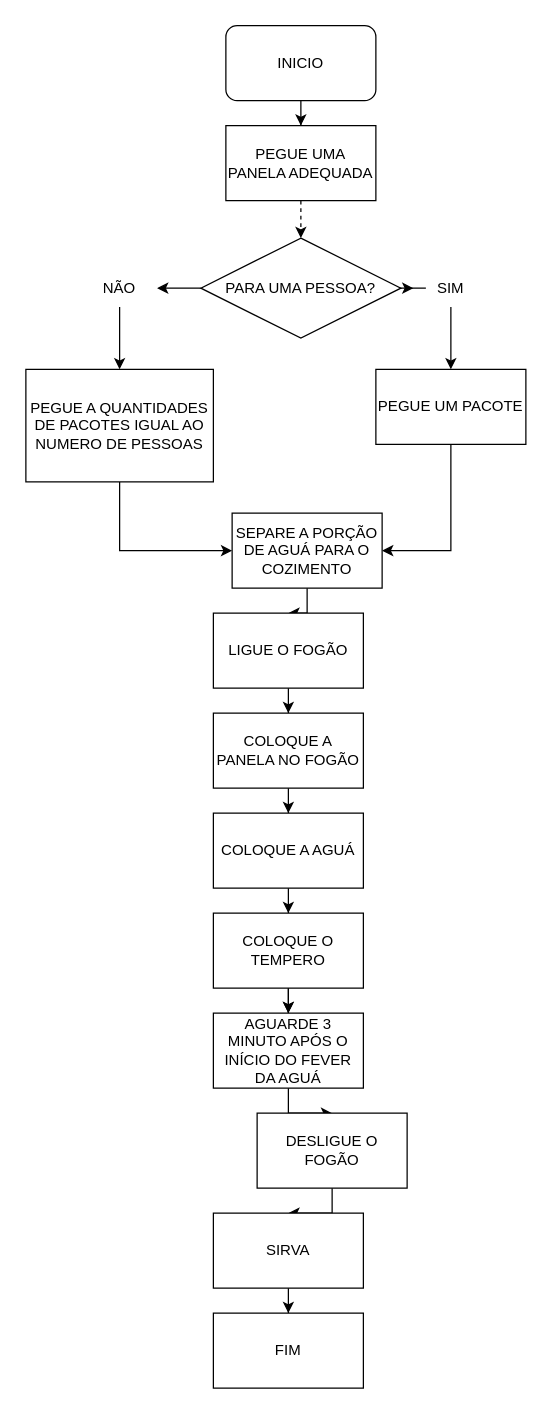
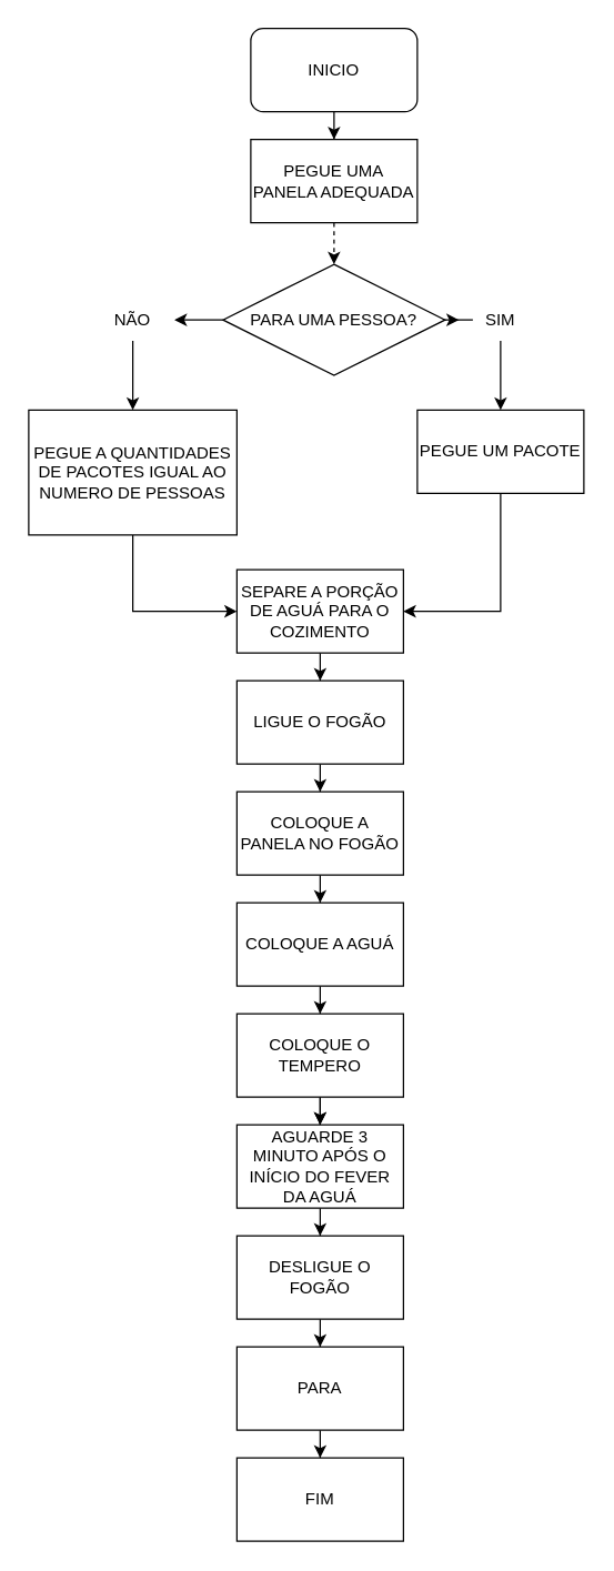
  <mxCell id="0" />
  <mxCell id="1" parent="0" />
  <mxCell id="2" style="edgeStyle=orthogonalEdgeStyle;rounded=0;orthogonalLoop=1;jettySize=auto;html=1;exitX=0.5;exitY=1;exitDx=0;exitDy=0;" parent="1" source="3" target="5" edge="1"><mxGeometry relative="1" as="geometry" /></mxCell>
  <mxCell id="3" value="INICIO" style="rounded=1;whiteSpace=wrap;html=1;" parent="1" vertex="1"><mxGeometry x="180" y="20" width="120" height="60" as="geometry" /></mxCell>
  <mxCell id="4" style="edgeStyle=orthogonalEdgeStyle;rounded=0;orthogonalLoop=1;jettySize=auto;html=1;exitX=0.5;exitY=1;exitDx=0;exitDy=0;entryX=0.5;entryY=0;entryDx=0;entryDy=0;dashed=1;" parent="1" source="5" target="8" edge="1"><mxGeometry relative="1" as="geometry" /></mxCell>
  <mxCell id="5" value="PEGUE UMA PANELA ADEQUADA" style="rounded=0;whiteSpace=wrap;html=1;" parent="1" vertex="1"><mxGeometry x="180" y="100" width="120" height="60" as="geometry" /></mxCell>
  <mxCell id="6" style="edgeStyle=orthogonalEdgeStyle;rounded=0;orthogonalLoop=1;jettySize=auto;html=1;exitX=1;exitY=0.5;exitDx=0;exitDy=0;" parent="1" source="8" target="12" edge="1"><mxGeometry relative="1" as="geometry" /></mxCell>
  <mxCell id="7" value="" style="edgeStyle=orthogonalEdgeStyle;rounded=0;orthogonalLoop=1;jettySize=auto;html=1;" parent="1" source="8" target="14" edge="1"><mxGeometry relative="1" as="geometry" /></mxCell>
  <mxCell id="8" value="PARA UMA PESSOA?" style="rhombus;whiteSpace=wrap;html=1;" parent="1" vertex="1"><mxGeometry x="160" y="190" width="160" height="80" as="geometry" /></mxCell>
  <mxCell id="9" value="" style="edgeStyle=orthogonalEdgeStyle;rounded=0;orthogonalLoop=1;jettySize=auto;html=1;" parent="1" source="10" target="18" edge="1"><mxGeometry relative="1" as="geometry"><Array as="points"><mxPoint x="95" y="440" /></Array></mxGeometry></mxCell>
  <mxCell id="10" value="PEGUE A QUANTIDADES DE PACOTES IGUAL AO NUMERO DE PESSOAS&lt;br&gt;" style="rounded=0;whiteSpace=wrap;html=1;" parent="1" vertex="1"><mxGeometry y="295" width="150" height="90" as="geometry" x="20" /></mxCell>
  <mxCell id="11" value="" style="edgeStyle=orthogonalEdgeStyle;rounded=0;orthogonalLoop=1;jettySize=auto;html=1;" parent="1" source="12" target="16" edge="1"><mxGeometry relative="1" as="geometry" /></mxCell>
  <mxCell id="12" value="SIM" style="text;html=1;strokeColor=none;fillColor=none;align=center;verticalAlign=middle;whiteSpace=wrap;rounded=0;" parent="1" vertex="1"><mxGeometry x="330" y="215" width="60" height="30" as="geometry" /></mxCell>
  <mxCell id="13" value="" style="edgeStyle=orthogonalEdgeStyle;rounded=0;orthogonalLoop=1;jettySize=auto;html=1;" parent="1" source="14" target="10" edge="1"><mxGeometry relative="1" as="geometry" /></mxCell>
  <mxCell id="14" value="NÃO" style="text;strokeColor=none;align=center;fillColor=none;html=1;verticalAlign=middle;whiteSpace=wrap;rounded=0;" parent="1" vertex="1"><mxGeometry x="65" y="215" width="60" height="30" as="geometry" /></mxCell>
  <mxCell id="15" style="edgeStyle=orthogonalEdgeStyle;rounded=0;orthogonalLoop=1;jettySize=auto;html=1;exitX=0.5;exitY=1;exitDx=0;exitDy=0;entryX=1;entryY=0.5;entryDx=0;entryDy=0;" parent="1" source="16" target="18" edge="1"><mxGeometry relative="1" as="geometry" /></mxCell>
  <mxCell id="16" value="PEGUE UM PACOTE" style="whiteSpace=wrap;html=1;" parent="1" vertex="1"><mxGeometry x="300" y="295" width="120" height="60" as="geometry" /></mxCell>
  <mxCell id="17" value="" style="edgeStyle=orthogonalEdgeStyle;rounded=0;orthogonalLoop=1;jettySize=auto;html=1;" parent="1" source="18" target="20" edge="1"><mxGeometry relative="1" as="geometry" /></mxCell>
- <mxCell id="18" value="SEPARE A PORÇÃO DE AGUÁ PARA O COZIMENTO" style="whiteSpace=wrap;html=1;rounded=0;" parent="1" vertex="1"><mxGeometry x="185" y="410" width="120" height="60" as="geometry" /></mxCell>
+ <mxCell id="18" value="SEPARE A PORÇÃO DE AGUÁ PARA O COZIMENTO" style="whiteSpace=wrap;html=1;rounded=0;" parent="1" vertex="1"><mxGeometry x="170" y="410" width="120" height="60" as="geometry" /></mxCell>
  <mxCell id="19" value="" style="edgeStyle=orthogonalEdgeStyle;rounded=0;orthogonalLoop=1;jettySize=auto;html=1;" parent="1" source="20" target="22" edge="1"><mxGeometry relative="1" as="geometry" /></mxCell>
  <mxCell id="20" value="LIGUE O FOGÃO" style="whiteSpace=wrap;html=1;rounded=0;" parent="1" vertex="1"><mxGeometry x="170" y="490" width="120" height="60" as="geometry" /></mxCell>
  <mxCell id="21" value="" style="edgeStyle=orthogonalEdgeStyle;rounded=0;orthogonalLoop=1;jettySize=auto;html=1;" parent="1" source="22" target="24" edge="1"><mxGeometry relative="1" as="geometry" /></mxCell>
  <mxCell id="22" value="COLOQUE A PANELA NO FOGÃO" style="whiteSpace=wrap;html=1;rounded=0;" parent="1" vertex="1"><mxGeometry x="170" y="570" width="120" height="60" as="geometry" /></mxCell>
  <mxCell id="23" value="" style="edgeStyle=orthogonalEdgeStyle;rounded=0;orthogonalLoop=1;jettySize=auto;html=1;" parent="1" source="24" target="27" edge="1"><mxGeometry relative="1" as="geometry" /></mxCell>
  <mxCell id="24" value="COLOQUE A AGUÁ" style="whiteSpace=wrap;html=1;rounded=0;" parent="1" vertex="1"><mxGeometry x="170" y="650" width="120" height="60" as="geometry" /></mxCell>
  <mxCell id="25" value="" style="edgeStyle=orthogonalEdgeStyle;rounded=0;orthogonalLoop=1;jettySize=auto;html=1;" parent="1" source="27" target="29" edge="1"><mxGeometry relative="1" as="geometry" /></mxCell>
  <mxCell id="26" style="edgeStyle=orthogonalEdgeStyle;rounded=0;orthogonalLoop=1;jettySize=auto;html=1;" parent="1" source="27" target="29" edge="1"><mxGeometry relative="1" as="geometry" /></mxCell>
  <mxCell id="27" value="COLOQUE O TEMPERO" style="whiteSpace=wrap;html=1;rounded=0;" parent="1" vertex="1"><mxGeometry x="170" y="730" width="120" height="60" as="geometry" /></mxCell>
  <mxCell id="28" value="" style="edgeStyle=orthogonalEdgeStyle;rounded=0;orthogonalLoop=1;jettySize=auto;html=1;" parent="1" source="29" target="31" edge="1"><mxGeometry relative="1" as="geometry" /></mxCell>
  <mxCell id="29" value="AGUARDE 3 MINUTO APÓS O INÍCIO DO FEVER DA AGUÁ" style="whiteSpace=wrap;html=1;rounded=0;" parent="1" vertex="1"><mxGeometry x="170" y="810" width="120" height="60" as="geometry" /></mxCell>
  <mxCell id="30" value="" style="edgeStyle=orthogonalEdgeStyle;rounded=0;orthogonalLoop=1;jettySize=auto;html=1;" parent="1" source="31" target="33" edge="1"><mxGeometry relative="1" as="geometry" /></mxCell>
- <mxCell id="31" value="DESLIGUE O FOGÃO" style="whiteSpace=wrap;html=1;rounded=0;" parent="1" vertex="1"><mxGeometry x="205" y="890" width="120" height="60" as="geometry" /></mxCell>
+ <mxCell id="31" value="DESLIGUE O FOGÃO" style="whiteSpace=wrap;html=1;rounded=0;" parent="1" vertex="1"><mxGeometry x="170" y="890" width="120" height="60" as="geometry" /></mxCell>
  <mxCell id="32" value="" style="edgeStyle=orthogonalEdgeStyle;rounded=0;orthogonalLoop=1;jettySize=auto;html=1;" parent="1" source="33" target="34" edge="1"><mxGeometry relative="1" as="geometry" /></mxCell>
- <mxCell id="33" value="SIRVA" style="whiteSpace=wrap;html=1;rounded=0;" parent="1" vertex="1"><mxGeometry x="170" y="970" width="120" height="60" as="geometry" /></mxCell>
+ <mxCell id="33" value="PARA" style="whiteSpace=wrap;html=1;rounded=0;" parent="1" vertex="1"><mxGeometry x="170" y="970" width="120" height="60" as="geometry" /></mxCell>
  <mxCell id="34" value="FIM" style="whiteSpace=wrap;html=1;rounded=0;" parent="1" vertex="1"><mxGeometry x="170" y="1050" width="120" height="60" as="geometry" /></mxCell>
